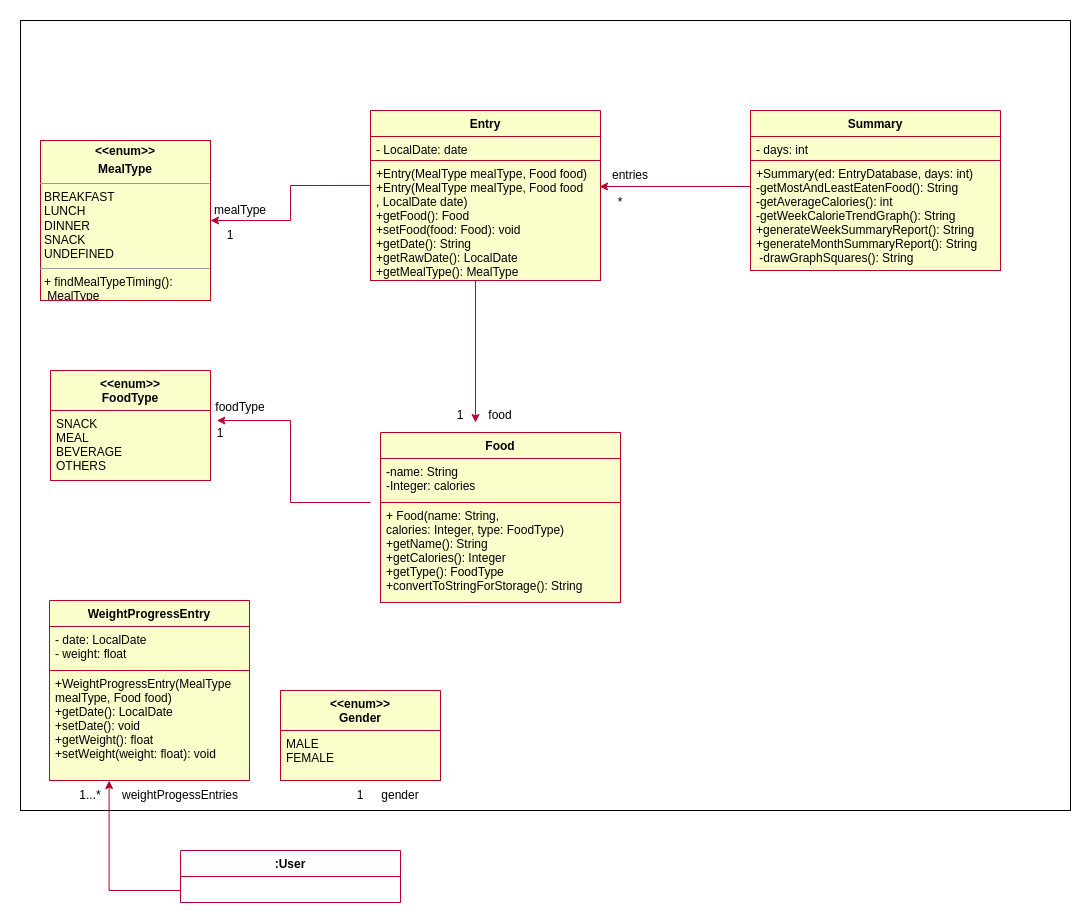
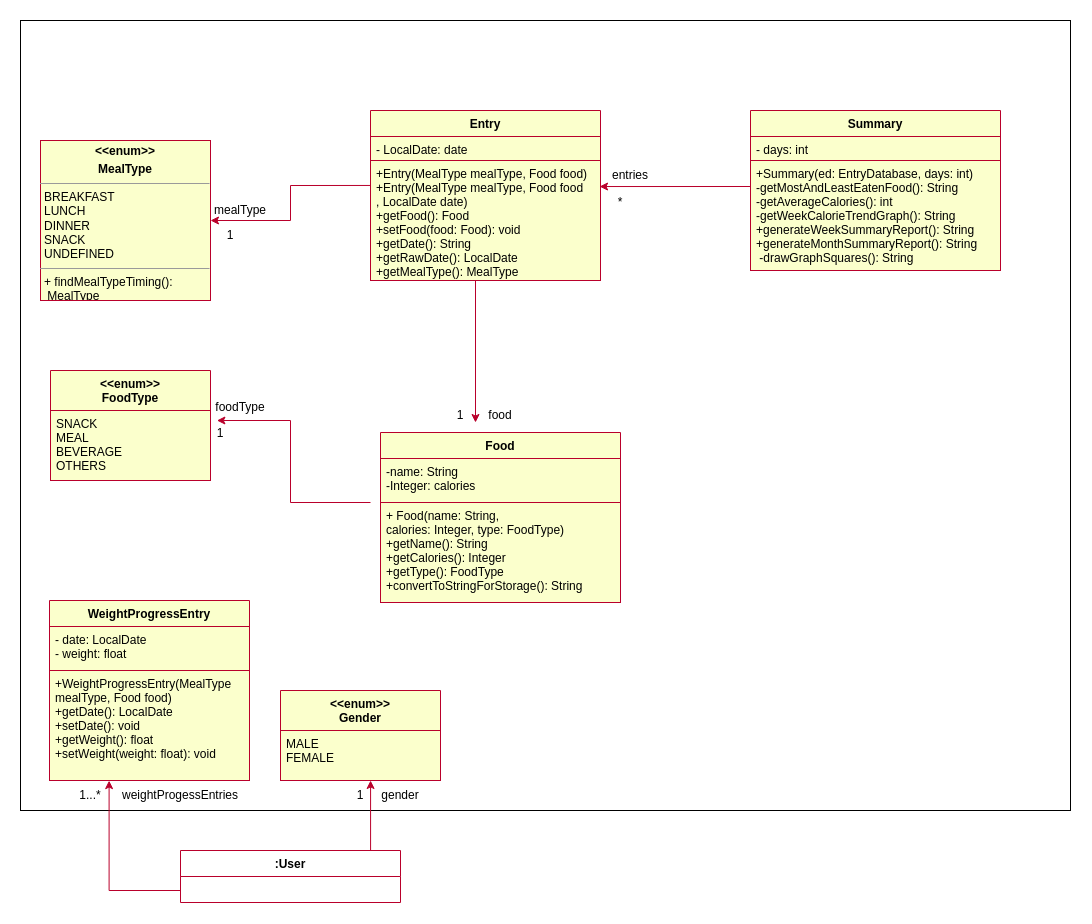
  <mxCell id="0" style=";html=1;" />
  <mxCell id="1" style=";html=1;" parent="0" />
  <mxCell id="2" value="" style="rounded=0;whiteSpace=wrap;html=1;fontSize=12;align=left;verticalAlign=top;fillColor=none;" parent="1" vertex="1"><mxGeometry x="20" y="20" width="1050" height="790" as="geometry" /></mxCell>
  <mxCell id="3" value="&lt;&lt;enum&gt;&gt;&#10;Gender" style="swimlane;fontStyle=1;align=center;verticalAlign=top;childLayout=stackLayout;horizontal=1;startSize=40;horizontalStack=0;resizeParent=1;resizeParentMax=0;resizeLast=0;collapsible=1;marginBottom=0;fillColor=#FBFFCC;strokeColor=#b9002b;" parent="1" vertex="1"><mxGeometry x="280" y="690" width="160" height="90" as="geometry" /></mxCell>
  <mxCell id="4" value="MALE&#10;FEMALE" style="text;strokeColor=#b9002b;fillColor=#FBFFCC;align=left;verticalAlign=top;spacingLeft=4;spacingRight=4;overflow=hidden;rotatable=0;points=[[0,0.5],[1,0.5]];portConstraint=eastwest;" parent="3" vertex="1"><mxGeometry y="40" width="160" height="50" as="geometry" /></mxCell>
  <mxCell id="5" value="&lt;p style=&quot;margin: 0px ; margin-top: 4px ; text-align: center&quot;&gt;&lt;b&gt;&amp;lt;&amp;lt;enum&amp;gt;&amp;gt;&lt;/b&gt;&lt;/p&gt;&lt;p style=&quot;margin: 0px ; margin-top: 4px ; text-align: center&quot;&gt;&lt;b&gt;MealType&lt;/b&gt;&lt;/p&gt;&lt;hr size=&quot;1&quot;&gt;&lt;p style=&quot;margin: 0px ; margin-left: 4px&quot;&gt;BREAKFAST&lt;/p&gt;&lt;p style=&quot;margin: 0px ; margin-left: 4px&quot;&gt;LUNCH&lt;/p&gt;&lt;p style=&quot;margin: 0px ; margin-left: 4px&quot;&gt;DINNER&lt;/p&gt;&lt;p style=&quot;margin: 0px ; margin-left: 4px&quot;&gt;SNACK&lt;/p&gt;&lt;p style=&quot;margin: 0px ; margin-left: 4px&quot;&gt;UNDEFINED&lt;/p&gt;&lt;hr size=&quot;1&quot;&gt;&lt;p style=&quot;margin: 0px ; margin-left: 4px&quot;&gt;+ findMealTypeTiming():&lt;/p&gt;&lt;p style=&quot;margin: 0px ; margin-left: 4px&quot;&gt;&amp;nbsp;MealType&lt;/p&gt;" style="verticalAlign=top;align=left;overflow=fill;fontSize=12;fontFamily=Helvetica;html=1;fillColor=#FBFFCC;strokeColor=#b9002b;" parent="1" vertex="1"><mxGeometry x="40" y="140" width="170" height="160" as="geometry" /></mxCell>
  <mxCell id="6" style="edgeStyle=orthogonalEdgeStyle;rounded=0;orthogonalLoop=1;jettySize=auto;html=1;entryX=1.04;entryY=0.143;entryDx=0;entryDy=0;entryPerimeter=0;strokeColor=#b9002b;" parent="1" target="8" edge="1"><mxGeometry relative="1" as="geometry"><mxPoint x="370" y="502" as="sourcePoint" /><Array as="points"><mxPoint x="290" y="502" /><mxPoint x="290" y="420" /></Array></mxGeometry></mxCell>
  <mxCell id="7" value="&lt;&lt;enum&gt;&gt;&#10;FoodType" style="swimlane;fontStyle=1;align=center;verticalAlign=top;childLayout=stackLayout;horizontal=1;startSize=40;horizontalStack=0;resizeParent=1;resizeParentMax=0;resizeLast=0;collapsible=1;marginBottom=0;fillColor=#FBFFCC;strokeColor=#b9002b;" parent="1" vertex="1"><mxGeometry x="50" y="370" width="160" height="110" as="geometry" /></mxCell>
  <mxCell id="8" value="SNACK&#10;MEAL&#10;BEVERAGE&#10;OTHERS" style="text;strokeColor=#b9002b;fillColor=#fbffcc;align=left;verticalAlign=top;spacingLeft=4;spacingRight=4;overflow=hidden;rotatable=0;points=[[0,0.5],[1,0.5]];portConstraint=eastwest;" parent="7" vertex="1"><mxGeometry y="40" width="160" height="70" as="geometry" /></mxCell>
  <mxCell id="9" value="foodType" style="text;html=1;strokeColor=none;fillColor=none;align=center;verticalAlign=middle;whiteSpace=wrap;rounded=0;" parent="1" vertex="1"><mxGeometry x="210" y="392" width="60" height="30" as="geometry" /></mxCell>
  <mxCell id="10" value="1" style="text;html=1;strokeColor=none;fillColor=none;align=center;verticalAlign=middle;whiteSpace=wrap;rounded=0;" parent="1" vertex="1"><mxGeometry x="190" y="418" width="60" height="30" as="geometry" /></mxCell>
  <mxCell id="11" style="edgeStyle=orthogonalEdgeStyle;rounded=0;orthogonalLoop=1;jettySize=auto;html=1;entryX=0.5;entryY=0;entryDx=0;entryDy=0;strokeColor=#b9002b;" parent="1" edge="1"><mxGeometry relative="1" as="geometry"><mxPoint x="475" y="280" as="sourcePoint" /><mxPoint x="475" y="422" as="targetPoint" /></mxGeometry></mxCell>
  <mxCell id="12" style="edgeStyle=orthogonalEdgeStyle;rounded=0;orthogonalLoop=1;jettySize=auto;html=1;strokeColor=#b9002b;exitX=0.004;exitY=0.208;exitDx=0;exitDy=0;exitPerimeter=0;" parent="1" source="22" target="5" edge="1"><mxGeometry relative="1" as="geometry"><mxPoint x="365" y="185.059" as="sourcePoint" /></mxGeometry></mxCell>
  <mxCell id="13" value="food" style="text;html=1;strokeColor=none;fillColor=none;align=center;verticalAlign=middle;whiteSpace=wrap;rounded=0;" parent="1" vertex="1"><mxGeometry x="470" y="400" width="60" height="30" as="geometry" /></mxCell>
  <mxCell id="14" value="1" style="text;html=1;strokeColor=none;fillColor=none;align=center;verticalAlign=middle;whiteSpace=wrap;rounded=0;" parent="1" vertex="1"><mxGeometry x="430" y="400" width="60" height="30" as="geometry" /></mxCell>
  <mxCell id="15" value="mealType" style="text;html=1;strokeColor=none;fillColor=none;align=center;verticalAlign=middle;whiteSpace=wrap;rounded=0;" parent="1" vertex="1"><mxGeometry x="210" y="195" width="60" height="30" as="geometry" /></mxCell>
  <mxCell id="16" value="1" style="text;html=1;strokeColor=none;fillColor=none;align=center;verticalAlign=middle;whiteSpace=wrap;rounded=0;" parent="1" vertex="1"><mxGeometry x="200" y="220" width="60" height="30" as="geometry" /></mxCell>
  <mxCell id="17" style="edgeStyle=orthogonalEdgeStyle;rounded=0;orthogonalLoop=1;jettySize=auto;html=1;entryX=0.996;entryY=0.217;entryDx=0;entryDy=0;fontSize=12;strokeColor=#b9002b;entryPerimeter=0;" parent="1" target="22" edge="1"><mxGeometry relative="1" as="geometry"><mxPoint x="750" y="186" as="sourcePoint" /><mxPoint x="589.62" y="193.68" as="targetPoint" /><Array as="points"><mxPoint x="750" y="186" /></Array></mxGeometry></mxCell>
  <mxCell id="18" value="entries" style="text;html=1;strokeColor=none;fillColor=none;align=center;verticalAlign=middle;whiteSpace=wrap;rounded=0;" parent="1" vertex="1"><mxGeometry x="600" y="160" width="60" height="30" as="geometry" /></mxCell>
  <mxCell id="19" value="*" style="text;html=1;strokeColor=none;fillColor=none;align=center;verticalAlign=middle;whiteSpace=wrap;rounded=0;" parent="1" vertex="1"><mxGeometry x="590" y="187" width="60" height="30" as="geometry" /></mxCell>
  <mxCell id="20" value="Entry" style="swimlane;fontStyle=1;align=center;verticalAlign=top;childLayout=stackLayout;horizontal=1;startSize=26;horizontalStack=0;resizeParent=1;resizeParentMax=0;resizeLast=0;collapsible=1;marginBottom=0;strokeColor=#b9002b;fillColor=#fbffcc;" vertex="1" parent="1"><mxGeometry x="370" y="110" width="230" height="170" as="geometry" /></mxCell>
  <mxCell id="21" value="- LocalDate: date" style="text;strokeColor=#B9002B;fillColor=#FBFFCC;align=left;verticalAlign=top;spacingLeft=4;spacingRight=4;overflow=hidden;rotatable=0;points=[[0,0.5],[1,0.5]];portConstraint=eastwest;" vertex="1" parent="20"><mxGeometry y="26" width="230" height="24" as="geometry" /></mxCell>
  <mxCell id="22" value="+Entry(MealType mealType, Food food)&#10;+Entry(MealType mealType, Food food&#10;, LocalDate date)&#10;+getFood(): Food&#10;+setFood(food: Food): void&#10;+getDate(): String&#10;+getRawDate(): LocalDate&#10;+getMealType(): MealType&#10;" style="text;strokeColor=#B9002B;fillColor=#FBFFCC;align=left;verticalAlign=top;spacingLeft=4;spacingRight=4;overflow=hidden;rotatable=0;points=[[0,0.5],[1,0.5]];portConstraint=eastwest;" vertex="1" parent="20"><mxGeometry y="50" width="230" height="120" as="geometry" /></mxCell>
  <mxCell id="23" value="Food" style="swimlane;fontStyle=1;align=center;verticalAlign=top;childLayout=stackLayout;horizontal=1;startSize=26;horizontalStack=0;resizeParent=1;resizeParentMax=0;resizeLast=0;collapsible=1;marginBottom=0;strokeColor=#b9002b;fillColor=#fbffcc;" vertex="1" parent="1"><mxGeometry x="380" y="432" width="240" height="170" as="geometry" /></mxCell>
  <mxCell id="24" value="-name: String&#10;-Integer: calories" style="text;strokeColor=#B9002B;fillColor=#FBFFCC;align=left;verticalAlign=top;spacingLeft=4;spacingRight=4;overflow=hidden;rotatable=0;points=[[0,0.5],[1,0.5]];portConstraint=eastwest;" vertex="1" parent="23"><mxGeometry y="26" width="240" height="44" as="geometry" /></mxCell>
  <mxCell id="25" value="+ Food(name: String, &#10;calories: Integer, type: FoodType)&#10;+getName(): String&#10;+getCalories(): Integer&#10;+getType(): FoodType&#10;+convertToStringForStorage(): String" style="text;strokeColor=#B9002B;fillColor=#FBFFCC;align=left;verticalAlign=top;spacingLeft=4;spacingRight=4;overflow=hidden;rotatable=0;points=[[0,0.5],[1,0.5]];portConstraint=eastwest;" vertex="1" parent="23"><mxGeometry y="70" width="240" height="100" as="geometry" /></mxCell>
  <mxCell id="26" value="Summary" style="swimlane;fontStyle=1;align=center;verticalAlign=top;childLayout=stackLayout;horizontal=1;startSize=26;horizontalStack=0;resizeParent=1;resizeParentMax=0;resizeLast=0;collapsible=1;marginBottom=0;strokeColor=#b9002b;fillColor=#fbffcc;" vertex="1" parent="1"><mxGeometry x="750" y="110" width="250" height="160" as="geometry" /></mxCell>
  <mxCell id="27" value="- days: int" style="text;strokeColor=#B9002B;fillColor=#FBFFCC;align=left;verticalAlign=top;spacingLeft=4;spacingRight=4;overflow=hidden;rotatable=0;points=[[0,0.5],[1,0.5]];portConstraint=eastwest;" vertex="1" parent="26"><mxGeometry y="26" width="250" height="24" as="geometry" /></mxCell>
  <mxCell id="28" value="+Summary(ed: EntryDatabase, days: int)&#10;-getMostAndLeastEatenFood(): String&#10;-getAverageCalories(): int&#10;-getWeekCalorieTrendGraph(): String&#10;+generateWeekSummaryReport(): String&#10;+generateMonthSummaryReport(): String&#10; -drawGraphSquares(): String" style="text;strokeColor=#B9002B;fillColor=#FBFFCC;align=left;verticalAlign=top;spacingLeft=4;spacingRight=4;overflow=hidden;rotatable=0;points=[[0,0.5],[1,0.5]];portConstraint=eastwest;" vertex="1" parent="26"><mxGeometry y="50" width="250" height="110" as="geometry" /></mxCell>
  <mxCell id="29" value="WeightProgressEntry" style="swimlane;fontStyle=1;align=center;verticalAlign=top;childLayout=stackLayout;horizontal=1;startSize=26;horizontalStack=0;resizeParent=1;resizeParentMax=0;resizeLast=0;collapsible=1;marginBottom=0;strokeColor=#b9002b;fillColor=#fbffcc;" vertex="1" parent="1"><mxGeometry x="49" y="600" width="200" height="180" as="geometry" /></mxCell>
  <mxCell id="30" value="- date: LocalDate&#10;- weight: float" style="text;strokeColor=#B9002B;fillColor=#FBFFCC;align=left;verticalAlign=top;spacingLeft=4;spacingRight=4;overflow=hidden;rotatable=0;points=[[0,0.5],[1,0.5]];portConstraint=eastwest;" vertex="1" parent="29"><mxGeometry y="26" width="200" height="44" as="geometry" /></mxCell>
  <mxCell id="31" value="+WeightProgressEntry(MealType&#10;mealType, Food food)&#10;+getDate(): LocalDate&#10;+setDate(): void&#10;+getWeight(): float&#10;+setWeight(weight: float): void&#10;" style="text;strokeColor=#B9002B;fillColor=#FBFFCC;align=left;verticalAlign=top;spacingLeft=4;spacingRight=4;overflow=hidden;rotatable=0;points=[[0,0.5],[1,0.5]];portConstraint=eastwest;" vertex="1" parent="29"><mxGeometry y="70" width="200" height="110" as="geometry" /></mxCell>
+ <mxCell id="32" style="edgeStyle=orthogonalEdgeStyle;rounded=0;orthogonalLoop=1;jettySize=auto;html=1;entryX=0.563;entryY=1;entryDx=0;entryDy=0;entryPerimeter=0;strokeColor=#b9002b;" edge="1" parent="1" source="34" target="4"><mxGeometry relative="1" as="geometry"><Array as="points"><mxPoint x="370" y="860" /></Array></mxGeometry></mxCell>
  <mxCell id="33" style="edgeStyle=orthogonalEdgeStyle;rounded=0;orthogonalLoop=1;jettySize=auto;html=1;exitX=0;exitY=0.5;exitDx=0;exitDy=0;entryX=0.298;entryY=1.001;entryDx=0;entryDy=0;entryPerimeter=0;strokeColor=#b9002b;" edge="1" parent="1" source="34" target="31"><mxGeometry relative="1" as="geometry"><Array as="points"><mxPoint x="180" y="890" /><mxPoint x="109" y="890" /></Array></mxGeometry></mxCell>
  <mxCell id="34" value=":User" style="swimlane;fontStyle=1;align=center;verticalAlign=top;childLayout=stackLayout;horizontal=1;startSize=26;horizontalStack=0;resizeParent=1;resizeParentMax=0;resizeLast=0;collapsible=1;marginBottom=0;strokeColor=#B9002B;fillColor=none;" vertex="1" parent="1"><mxGeometry x="180" y="850" width="220" height="52" as="geometry" /></mxCell>
  <mxCell id="35" value="gender" style="text;html=1;strokeColor=none;fillColor=none;align=center;verticalAlign=middle;whiteSpace=wrap;rounded=0;" vertex="1" parent="1"><mxGeometry x="370" y="780" width="60" height="30" as="geometry" /></mxCell>
  <mxCell id="36" value="1" style="text;html=1;strokeColor=none;fillColor=none;align=center;verticalAlign=middle;whiteSpace=wrap;rounded=0;" vertex="1" parent="1"><mxGeometry x="330" y="780" width="60" height="30" as="geometry" /></mxCell>
  <mxCell id="37" value="weightProgessEntries" style="text;html=1;strokeColor=none;fillColor=none;align=center;verticalAlign=middle;whiteSpace=wrap;rounded=0;" vertex="1" parent="1"><mxGeometry x="150" y="780" width="60" height="30" as="geometry" /></mxCell>
  <mxCell id="38" value="1...*" style="text;html=1;strokeColor=none;fillColor=none;align=center;verticalAlign=middle;whiteSpace=wrap;rounded=0;" vertex="1" parent="1"><mxGeometry x="60" y="780" width="60" height="30" as="geometry" /></mxCell>
